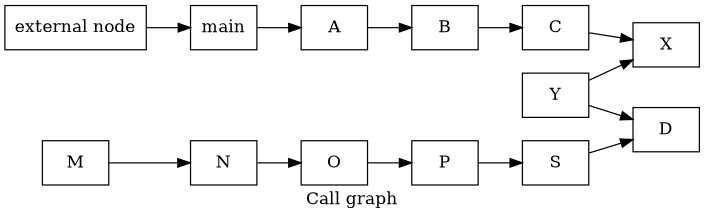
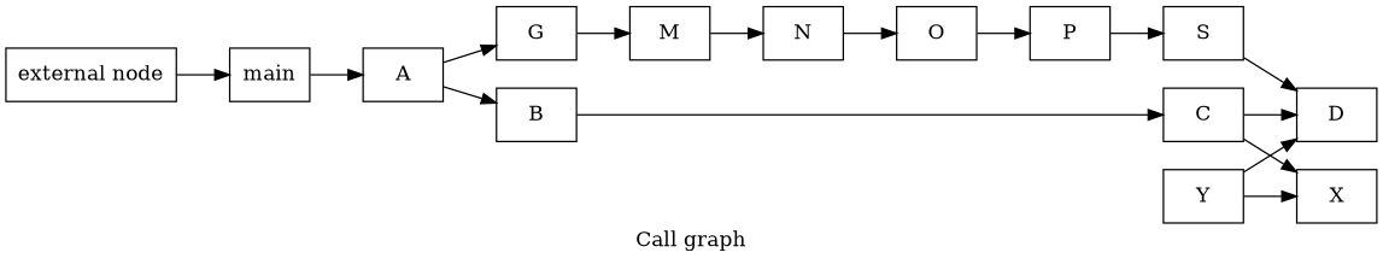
  digraph {
    label="Call graph"
    rankdir=LR
    node [shape=record]
    n1 [label="{external node}"]
    n2 [label="{main}"]
    n3 [label="{A}"]
    n4 [label="{B}"]
+   n5 [label="{G}"]
    n6 [label="{C}"]
    n7 [label="{M}"]
    n8 [label="{D}"]
    n9 [label="{X}"]
    n10 [label="{N}"]
    n11 [label="{O}"]
    n12 [label="{P}"]
    n13 [label="{S}"]
    n14 [label="{Y}"]
    n1 -> n2
    n2 -> n3
    n3 -> n4
+   n3 -> n5
    n4 -> n6
+   n5 -> n7
+   n6 -> n8
    n6 -> n9
    n7 -> n10
    n10 -> n11
    n11 -> n12
    n12 -> n13
    n13 -> n8
    n14 -> n8
    n14 -> n9
  }
